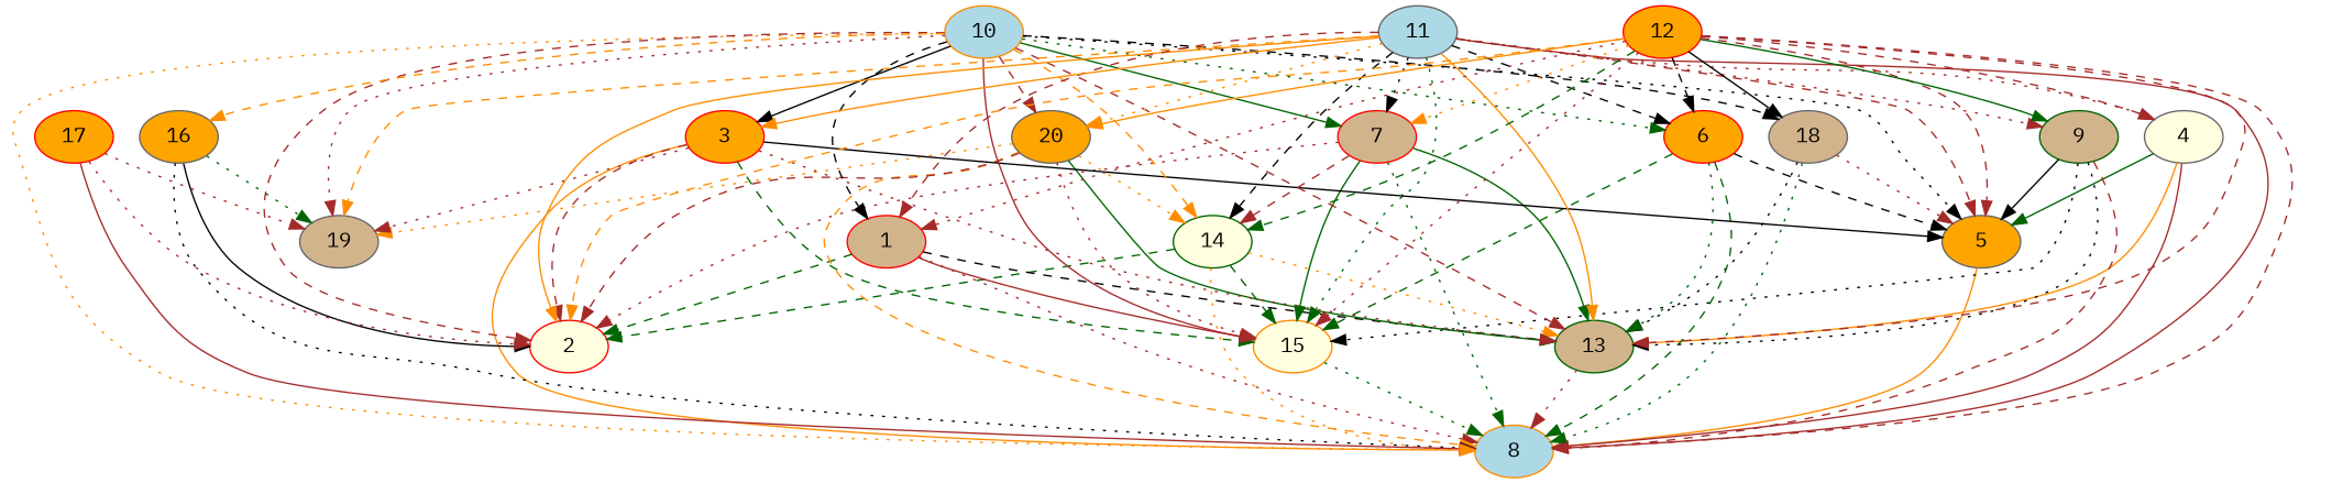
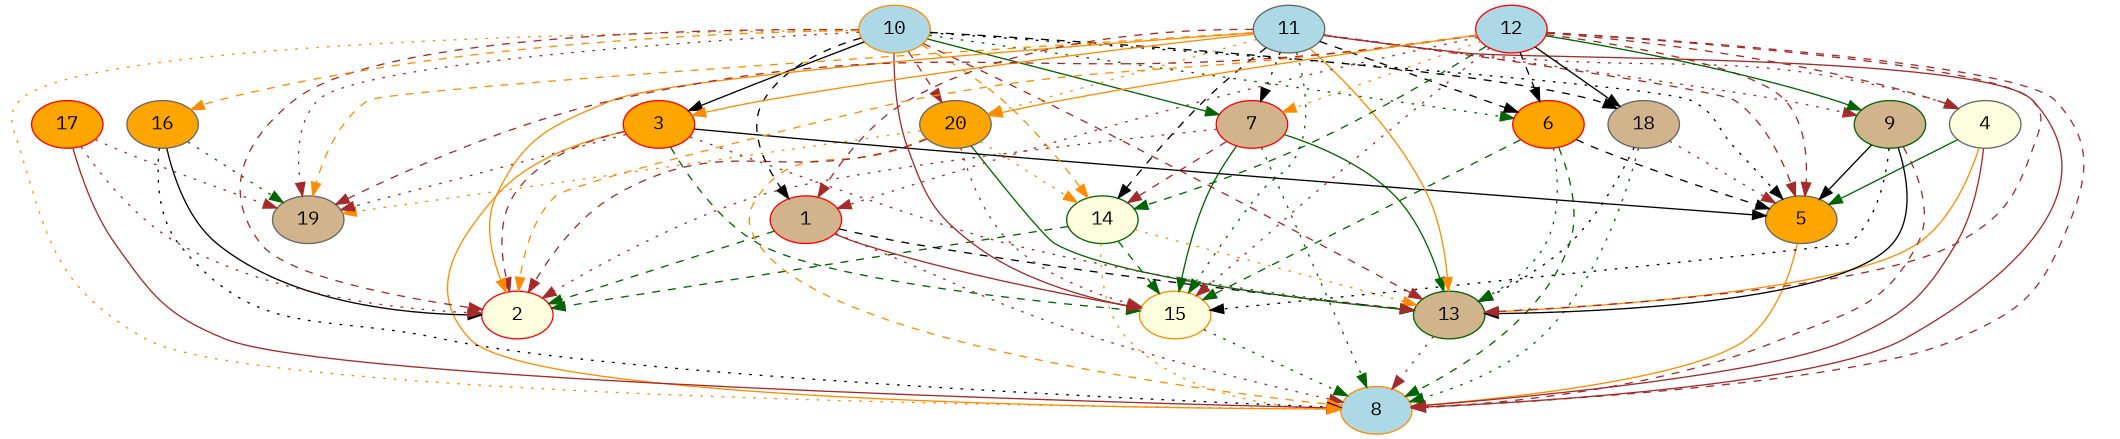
  strict digraph {
    fontname="IBM Plex Mono"
    node [color=red fillcolor=tan fontname="IBM Plex Mono" style=filled]
    edge [color=brown fontname="IBM Plex Mono" style=dotted]
    8 [color=darkorange dimensions="[94, 90, 90]" fillcolor=lightblue]
    13 [color=darkgreen dimensions="[41, 73, 79]"]
    15 [color=darkorange dimensions="[82, 27, 77]" fillcolor=lightyellow]
    2 [dimensions="[79, 20, 99]" fillcolor=lightyellow]
    5 [color=gray40 dimensions="[50, 80, 36]" fillcolor=orange]
    14 [color=darkgreen dimensions="[66, 19, 74]" fillcolor=lightyellow]
    19 [color=gray40 dimensions="[98, 11, 85]"]
    4 [color=gray40 dimensions="[31, 38, 68]" fillcolor=lightyellow]
    18 [color=gray40 dimensions="[49, 52, 27]"]
    6 [dimensions="[24, 66, 40]" fillcolor=orange]
    1 [dimensions="[74, 16, 53]"]
    9 [color=darkgreen dimensions="[71, 25, 28]"]
    7 [dimensions="[64, 69, 11]"]
    20 [color=gray40 dimensions="[6, 70, 57]" fillcolor=orange]
    3 [dimensions="[42, 75, 5]" fillcolor=orange]
    16 [color=gray40 dimensions="[87, 2, 42]" fillcolor=orange]
    17 [dimensions="[50, 1, 91]" fillcolor=orange]
    10 [color=darkorange dimensions="[1, 38, 42]" fillcolor=lightblue]
    11 [color=gray40 dimensions="[14, 53, 2]" fillcolor=lightblue]
-   12 [dimensions="[7, 5, 14]" fillcolor=orange]
+   12 [dimensions="[7, 5, 14]" fillcolor=lightblue]
    13 -> 8
    15 -> 8 [color=darkgreen]
    5 -> 8 [color=darkorange style=solid]
    14 -> 8 [color=darkorange]
    14 -> 13 [color=darkorange]
    14 -> 15 [color=darkgreen style=dashed]
    14 -> 2 [color=darkgreen style=dashed]
    4 -> 8 [style=solid]
    4 -> 13 [color=darkorange style=solid]
    4 -> 5 [color=darkgreen style=solid]
    18 -> 8 [color=darkgreen]
    18 -> 13 [color=black]
    18 -> 5
    6 -> 8 [color=darkgreen style=dashed]
    6 -> 13 [color=darkgreen]
    6 -> 15 [color=darkgreen style=dashed]
    6 -> 5 [color=black style=dashed]
    1 -> 8
    1 -> 13 [color=black style=dashed]
    1 -> 15 [style=solid]
    1 -> 2 [color=darkgreen style=dashed]
    9 -> 8 [style=dashed]
-   9 -> 13 [color=black]
+   9 -> 13 [color=black style=solid]
    9 -> 15 [color=black]
    9 -> 5 [color=black style=solid]
    7 -> 8 [color=darkgreen]
    7 -> 13 [color=darkgreen style=solid]
    7 -> 15 [color=darkgreen style=solid]
    7 -> 2
    7 -> 14 [style=dashed]
    20 -> 8 [color=darkorange style=dashed]
    20 -> 13 [color=darkgreen style=solid]
    20 -> 15
    20 -> 2 [style=dashed]
    20 -> 14 [color=darkorange]
    20 -> 19 [color=darkorange]
    3 -> 8 [color=darkorange style=solid]
    3 -> 13
    3 -> 15 [color=darkgreen style=dashed]
    3 -> 2 [style=dashed]
    3 -> 5 [color=black style=solid]
    3 -> 19
    16 -> 8 [color=black]
    16 -> 2 [color=black style=solid]
    16 -> 19 [color=darkgreen]
    17 -> 8 [style=solid]
    17 -> 2
    17 -> 19
    10 -> 8 [color=darkorange]
    10 -> 13 [style=dashed]
    10 -> 15 [style=solid]
    10 -> 2 [style=dashed]
    10 -> 5 [color=black]
    10 -> 14 [color=darkorange style=dashed]
    10 -> 19
    10 -> 18 [color=black style=dashed]
    10 -> 6 [color=darkgreen]
    10 -> 1 [color=black style=dashed]
    10 -> 7 [color=darkgreen style=solid]
    10 -> 20 [style=dashed]
    10 -> 3 [color=black style=solid]
    10 -> 16 [color=darkorange style=dashed]
    11 -> 8 [style=solid]
    11 -> 13 [color=darkorange style=solid]
    11 -> 15 [color=darkgreen]
    11 -> 2 [color=darkorange style=solid]
    11 -> 5 [style=dashed]
    11 -> 14 [color=black style=dashed]
    11 -> 19 [color=darkorange style=dashed]
    11 -> 4
    11 -> 6 [color=black style=dashed]
    11 -> 1 [style=dashed]
    11 -> 9
    11 -> 7 [color=black]
    11 -> 20 [color=darkorange]
    11 -> 3 [color=darkorange style=solid]
    12 -> 8 [style=dashed]
    12 -> 13 [style=dashed]
    12 -> 15
    12 -> 2 [color=darkorange style=dashed]
    12 -> 5 [style=dashed]
    12 -> 14 [color=darkgreen style=dashed]
+   12 -> 19 [style=dashed]
    12 -> 4 [style=dashed]
    12 -> 18 [color=black style=solid]
    12 -> 6 [color=black style=dashed]
    12 -> 1
    12 -> 9 [color=darkgreen style=solid]
    12 -> 7 [color=darkorange]
    12 -> 20 [color=darkorange style=solid]
  }
